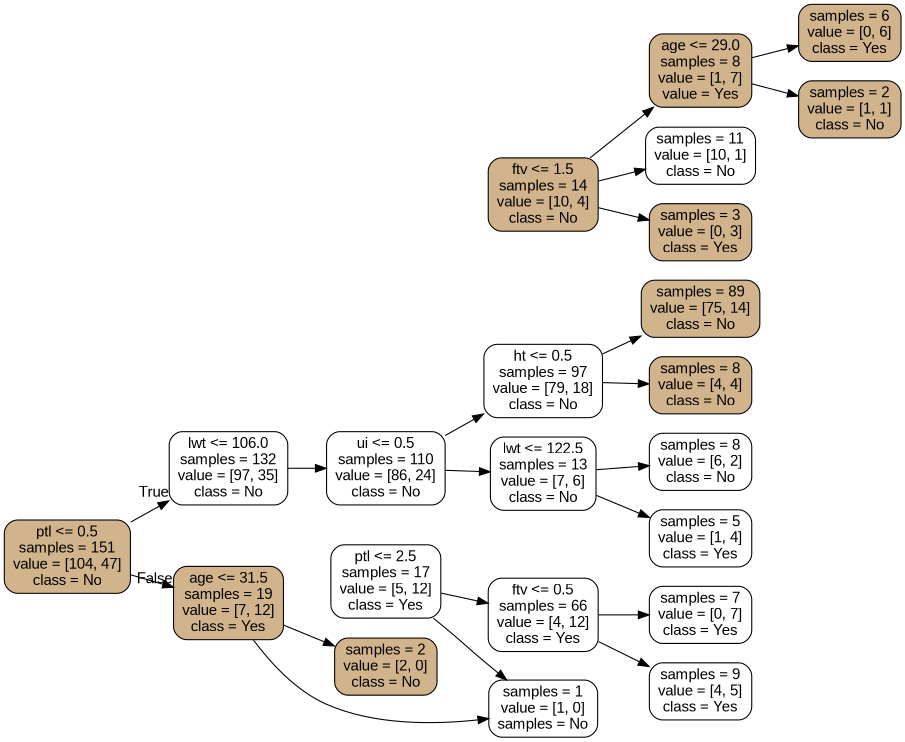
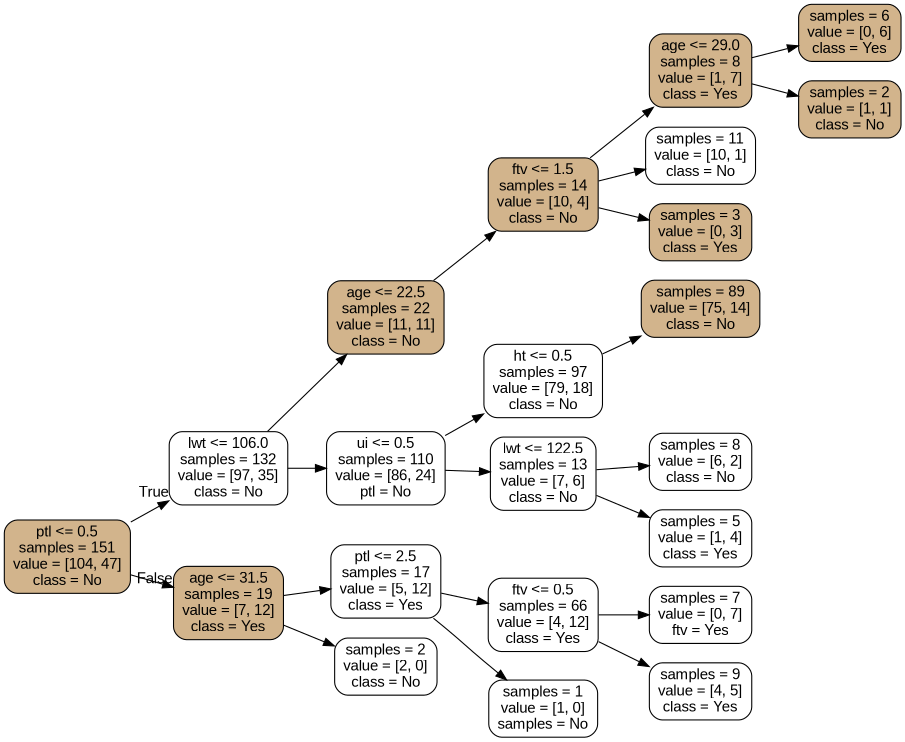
  digraph {
    rankdir=LR
    node [color=black fillcolor=white fontname=Arial shape=box style="filled, rounded"]
    edge [fontname=Arial]
    n1 [fillcolor=tan label="ptl <= 0.5\nsamples = 151\nvalue = [104, 47]\nclass = No"]
    n2 [label="lwt <= 106.0\nsamples = 132\nvalue = [97, 35]\nclass = No"]
    n3 [fillcolor=tan label="age <= 31.5\nsamples = 19\nvalue = [7, 12]\nclass = Yes"]
-   n5 [label="ui <= 0.5\nsamples = 110\nvalue = [86, 24]\nclass = No"]
+   n4 [fillcolor=tan label="age <= 22.5\nsamples = 22\nvalue = [11, 11]\nclass = No"]
+   n5 [label="ui <= 0.5\nsamples = 110\nvalue = [86, 24]\nptl = No"]
    n6 [label="ptl <= 2.5\nsamples = 17\nvalue = [5, 12]\nclass = Yes"]
-   n7 [fillcolor=tan label="samples = 2\nvalue = [2, 0]\nclass = No"]
+   n7 [label="samples = 2\nvalue = [2, 0]\nclass = No"]
    n8 [fillcolor=tan label="ftv <= 1.5\nsamples = 14\nvalue = [10, 4]\nclass = No"]
    n9 [label="ht <= 0.5\nsamples = 97\nvalue = [79, 18]\nclass = No"]
    n10 [label="lwt <= 122.5\nsamples = 13\nvalue = [7, 6]\nclass = No"]
-   n11 [fillcolor=tan label="age <= 29.0\nsamples = 8\nvalue = [1, 7]\nvalue = Yes"]
+   n11 [fillcolor=tan label="age <= 29.0\nsamples = 8\nvalue = [1, 7]\nclass = Yes"]
    n12 [label="samples = 11\nvalue = [10, 1]\nclass = No"]
    n13 [fillcolor=tan label="samples = 3\nvalue = [0, 3]\nclass = Yes"]
    n14 [fillcolor=tan label="samples = 6\nvalue = [0, 6]\nclass = Yes"]
    n15 [fillcolor=tan label="samples = 2\nvalue = [1, 1]\nclass = No"]
    n16 [fillcolor=tan label="samples = 89\nvalue = [75, 14]\nclass = No"]
-   n17 [fillcolor=tan label="samples = 8\nvalue = [4, 4]\nclass = No"]
    n18 [label="samples = 8\nvalue = [6, 2]\nclass = No"]
    n19 [label="samples = 5\nvalue = [1, 4]\nclass = Yes"]
    n20 [label="ftv <= 0.5\nsamples = 66\nvalue = [4, 12]\nclass = Yes"]
    n21 [label="samples = 1\nvalue = [1, 0]\nsamples = No"]
-   n22 [label="samples = 7\nvalue = [0, 7]\nclass = Yes"]
+   n22 [label="samples = 7\nvalue = [0, 7]\nftv = Yes"]
    n23 [label="samples = 9\nvalue = [4, 5]\nclass = Yes"]
    n1 -> n2 [headlabel=True labelangle=-45 labeldistance=2.5]
    n1 -> n3 [headlabel=False labelangle=45 labeldistance=2.5]
+   n2 -> n4
    n2 -> n5
-   n3 -> n21
+   n3 -> n6
    n3 -> n7
+   n4 -> n8
    n5 -> n9
    n5 -> n10
    n6 -> n20
    n6 -> n21
    n8 -> n11
    n8 -> n12
    n8 -> n13
    n9 -> n16
-   n9 -> n17
    n10 -> n18
    n10 -> n19
    n11 -> n14
    n11 -> n15
    n20 -> n22
    n20 -> n23
  }
